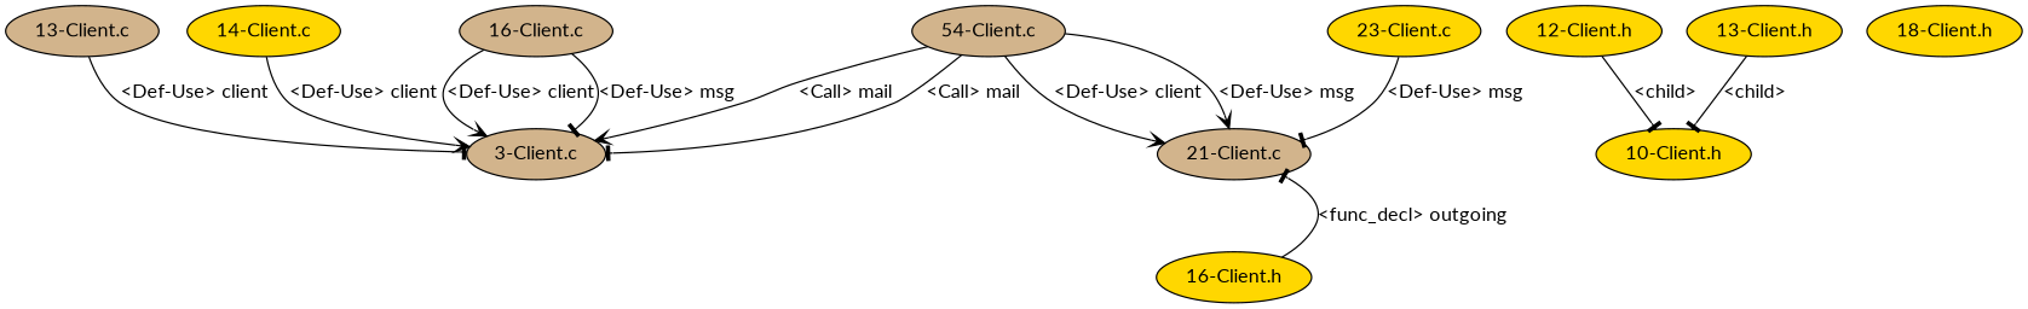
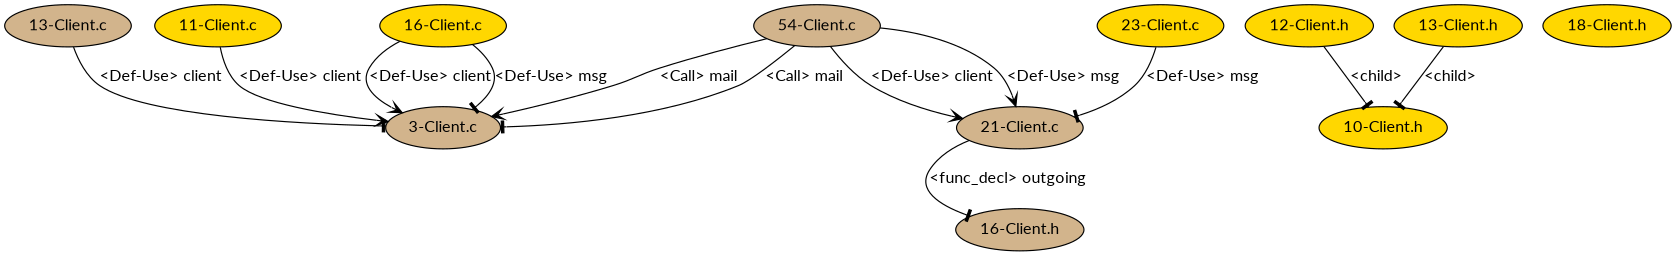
  digraph {
    fontname=Lato
    node [fillcolor=gold fontname=Lato style=filled]
    edge [arrowhead=tee fontname=Lato]
    n1 [fillcolor=tan label="3-Client.c"]
    n2 [fillcolor=tan label="13-Client.c"]
-   n3 [label="14-Client.c"]
-   n4 [fillcolor=tan label="16-Client.c"]
+   n3 [label="11-Client.c"]
+   n4 [label="16-Client.c"]
    n5 [fillcolor=tan label="21-Client.c"]
-   n6 [label="16-Client.h"]
+   n6 [fillcolor=tan label="16-Client.h"]
    n7 [label="23-Client.c"]
    n8 [fillcolor=tan label="54-Client.c"]
    n9 [label="10-Client.h"]
    n10 [label="12-Client.h"]
    n11 [label="13-Client.h"]
    n12 [label="18-Client.h"]
    n2 -> n1 [label="<Def-Use> client"]
    n3 -> n1 [arrowhead=vee label="<Def-Use> client"]
    n4 -> n1 [arrowhead=vee label="<Def-Use> client"]
    n4 -> n1 [label="<Def-Use> msg"]
-   n6 -> n5 [label="<func_decl> outgoing"]
+   n5 -> n6 [label="<func_decl> outgoing"]
    n7 -> n5 [label="<Def-Use> msg"]
    n8 -> n1 [arrowhead=vee label="<Call> mail"]
    n8 -> n1 [label="<Call> mail"]
    n8 -> n5 [arrowhead=vee label="<Def-Use> client"]
    n8 -> n5 [arrowhead=vee label="<Def-Use> msg"]
    n10 -> n9 [label="<child>"]
    n11 -> n9 [label="<child>"]
  }
